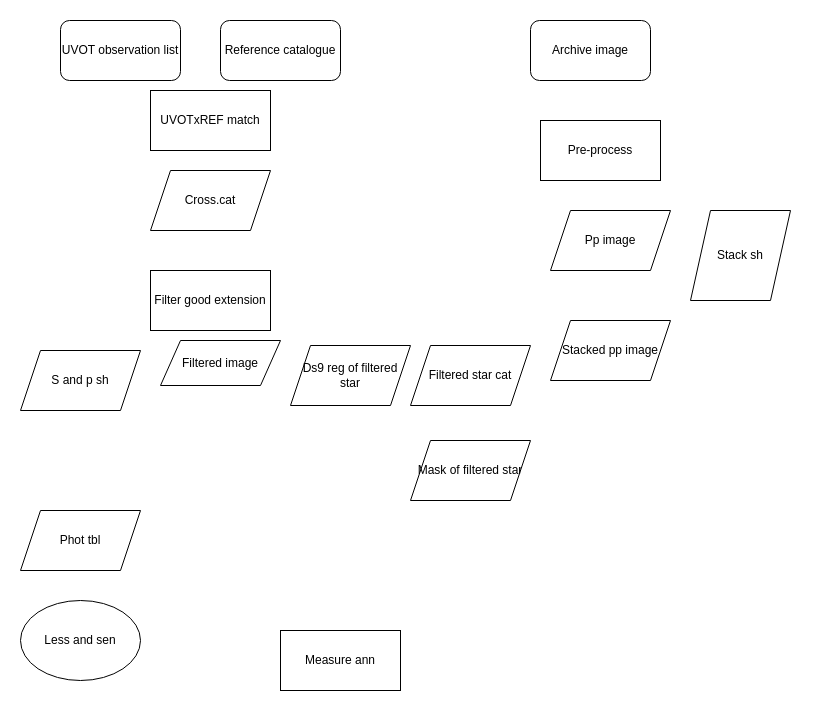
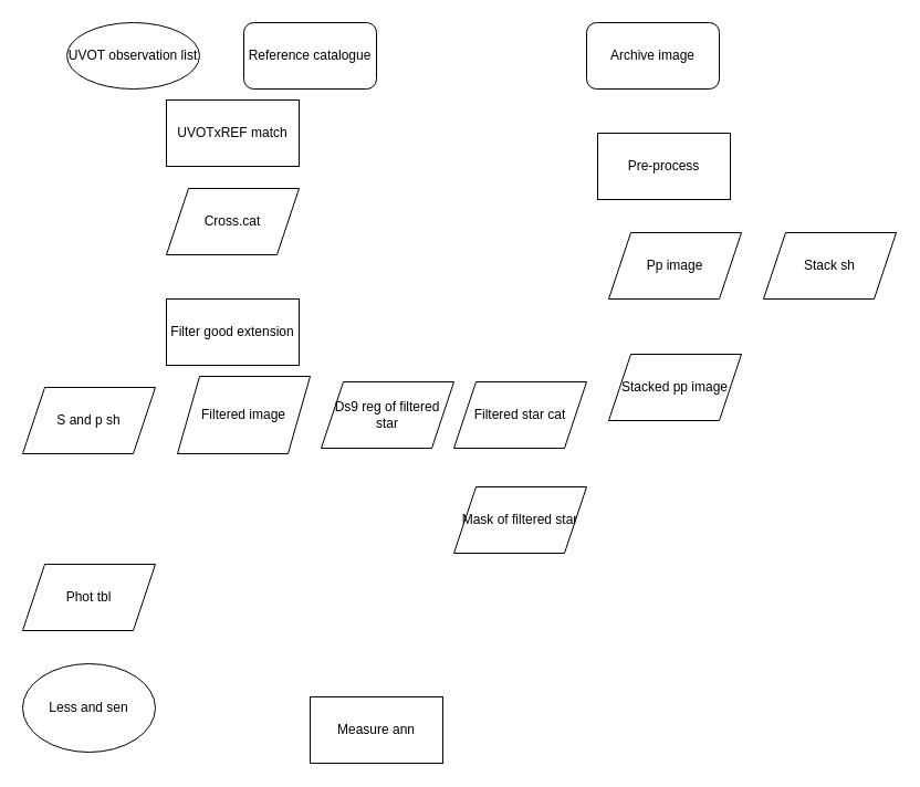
  <mxCell id="0" />
  <mxCell id="1" parent="0" />
  <mxCell id="2" value="Pre-process" style="rounded=0;whiteSpace=wrap;html=1;" vertex="1" parent="1"><mxGeometry x="540" y="120" width="120" height="60" as="geometry" /></mxCell>
  <mxCell id="3" value="Pp image" style="shape=parallelogram;perimeter=parallelogramPerimeter;whiteSpace=wrap;html=1;fixedSize=1;" vertex="1" parent="1"><mxGeometry x="550" y="210" width="120" height="60" as="geometry" /></mxCell>
- <mxCell id="4" value="Stack sh" style="shape=parallelogram;perimeter=parallelogramPerimeter;whiteSpace=wrap;html=1;fixedSize=1;" vertex="1" parent="1"><mxGeometry x="690" y="210" width="100" height="90" as="geometry" /></mxCell>
+ <mxCell id="4" value="Stack sh" style="shape=parallelogram;perimeter=parallelogramPerimeter;whiteSpace=wrap;html=1;fixedSize=1;" vertex="1" parent="1"><mxGeometry x="690" y="210" width="120" height="60" as="geometry" /></mxCell>
  <mxCell id="5" value="Stacked pp image" style="shape=parallelogram;perimeter=parallelogramPerimeter;whiteSpace=wrap;html=1;fixedSize=1;" vertex="1" parent="1"><mxGeometry x="550" y="320" width="120" height="60" as="geometry" /></mxCell>
  <mxCell id="6" value="Archive image" style="rounded=1;whiteSpace=wrap;html=1;" vertex="1" parent="1"><mxGeometry x="530" width="120" height="60" as="geometry" y="20" /></mxCell>
- <mxCell id="7" value="UVOT observation list" style="rounded=1;whiteSpace=wrap;html=1;" vertex="1" parent="1"><mxGeometry x="60" width="120" height="60" as="geometry" y="20" /></mxCell>
+ <mxCell id="7" value="UVOT observation list" style="ellipse;whiteSpace=wrap;html=1;" vertex="1" parent="1"><mxGeometry x="60" width="120" height="60" as="geometry" y="20" /></mxCell>
  <mxCell id="8" value="Reference catalogue" style="rounded=1;whiteSpace=wrap;html=1;" vertex="1" parent="1"><mxGeometry x="220" width="120" height="60" as="geometry" y="20" /></mxCell>
  <mxCell id="9" value="UVOTxREF match" style="rounded=0;whiteSpace=wrap;html=1;" vertex="1" parent="1"><mxGeometry x="150" y="90" width="120" height="60" as="geometry" /></mxCell>
  <mxCell id="10" value="Cross.cat" style="shape=parallelogram;perimeter=parallelogramPerimeter;whiteSpace=wrap;html=1;fixedSize=1;" vertex="1" parent="1"><mxGeometry x="150" y="170" width="120" height="60" as="geometry" /></mxCell>
  <mxCell id="11" value="Filter good extension" style="rounded=0;whiteSpace=wrap;html=1;" vertex="1" parent="1"><mxGeometry x="150" y="270" width="120" height="60" as="geometry" /></mxCell>
- <mxCell id="12" value="Filtered image" style="shape=parallelogram;perimeter=parallelogramPerimeter;whiteSpace=wrap;html=1;fixedSize=1;" vertex="1" parent="1"><mxGeometry x="160" y="340" width="120" height="45" as="geometry" /></mxCell>
+ <mxCell id="12" value="Filtered image" style="shape=parallelogram;perimeter=parallelogramPerimeter;whiteSpace=wrap;html=1;fixedSize=1;" vertex="1" parent="1"><mxGeometry x="160" y="340" width="120" height="70" as="geometry" /></mxCell>
  <mxCell id="13" value="S and p sh" style="shape=parallelogram;perimeter=parallelogramPerimeter;whiteSpace=wrap;html=1;fixedSize=1;" vertex="1" parent="1"><mxGeometry y="350" width="120" height="60" as="geometry" x="20" /></mxCell>
  <mxCell id="14" value="Filtered star cat" style="shape=parallelogram;perimeter=parallelogramPerimeter;whiteSpace=wrap;html=1;fixedSize=1;movable=1;resizable=1;rotatable=1;deletable=1;editable=1;locked=0;connectable=1;" vertex="1" parent="1"><mxGeometry x="410" y="345" width="120" height="60" as="geometry" /></mxCell>
  <mxCell id="15" value="Phot tbl" style="shape=parallelogram;perimeter=parallelogramPerimeter;whiteSpace=wrap;html=1;fixedSize=1;" vertex="1" parent="1"><mxGeometry y="510" width="120" height="60" as="geometry" x="20" /></mxCell>
  <mxCell id="16" value="Mask of filtered star" style="shape=parallelogram;perimeter=parallelogramPerimeter;whiteSpace=wrap;html=1;fixedSize=1;" vertex="1" parent="1"><mxGeometry x="410" y="440" width="120" height="60" as="geometry" /></mxCell>
  <mxCell id="17" value="Ds9 reg of filtered star" style="shape=parallelogram;perimeter=parallelogramPerimeter;whiteSpace=wrap;html=1;fixedSize=1;" vertex="1" parent="1"><mxGeometry x="290" y="345" width="120" height="60" as="geometry" /></mxCell>
  <mxCell id="18" value="Measure ann" style="rounded=0;whiteSpace=wrap;html=1;" vertex="1" parent="1"><mxGeometry x="280" y="630" width="120" height="60" as="geometry" /></mxCell>
  <mxCell id="19" value="Less and sen" style="ellipse;whiteSpace=wrap;html=1;" vertex="1" parent="1"><mxGeometry y="600" width="120" height="80" as="geometry" x="20" /></mxCell>
